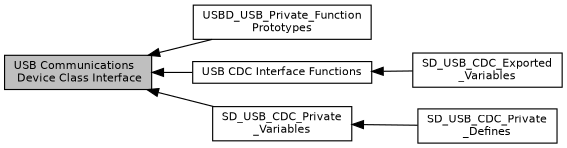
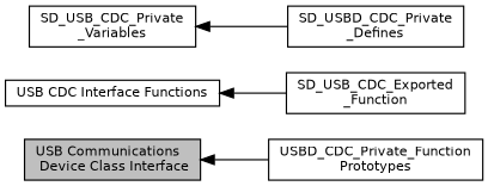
  digraph {
    rankdir=LR
    node [color=black fillcolor=white fontname=Helvetica fontsize=10 shape=record style=filled]
    edge [dir=back fontname=Helvetica fontsize=10 labelfontname=Helvetica labelfontsize=10 shape=plaintext style=solid]
-   n1 [height=0.2 label="USBD_USB_Private_Function\lPrototypes" width=0.4]
+   n1 [height=0.2 label="USBD_CDC_Private_Function\lPrototypes" width=0.4]
    n2 [height=0.2 label="USB CDC Interface Functions" width=0.4]
-   n3 [height=0.2 label="SD_USB_CDC_Exported\l_Variables" width=0.4]
-   n4 [height=0.2 label="SD_USB_CDC_Private\l_Defines" width=0.4]
+   n3 [height=0.2 label="SD_USB_CDC_Exported\l_Function" width=0.4]
+   n4 [height=0.2 label="SD_USBD_CDC_Private\l_Defines" width=0.4]
    n5 [height=0.2 label="SD_USB_CDC_Private\l_Variables" width=0.4]
    n6 [fillcolor=grey75 fontcolor=black height=0.2 label="USB Communications\l Device Class Interface" width=0.4]
    n2 -> n3
    n5 -> n4
    n6 -> n1
-   n6 -> n2
-   n6 -> n5
  }
